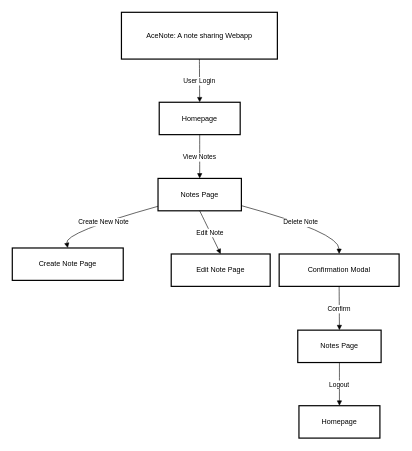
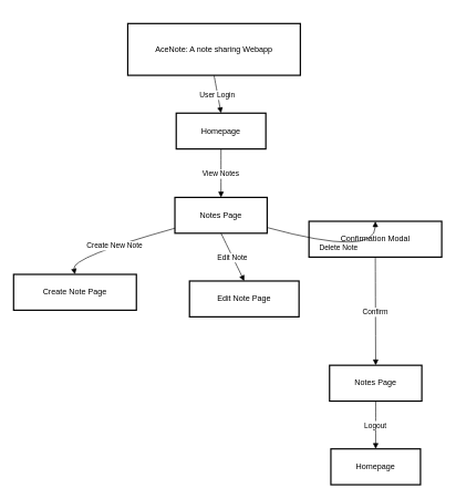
  <mxCell id="0" />
  <mxCell id="1" parent="0" />
- <mxCell id="2" value="AceNote: A note sharing Webapp" style="whiteSpace=wrap;strokeWidth=2;" vertex="1" parent="1"><mxGeometry x="202" y="20" width="260" height="78" as="geometry" /></mxCell>
+ <mxCell id="2" value="AceNote: A note sharing Webapp" style="whiteSpace=wrap;strokeWidth=2;" vertex="1" parent="1"><mxGeometry x="192" y="35" width="260" height="78" as="geometry" /></mxCell>
  <mxCell id="3" value="Homepage" style="whiteSpace=wrap;strokeWidth=2;" vertex="1" parent="1"><mxGeometry x="265" y="170" width="135" height="54" as="geometry" /></mxCell>
  <mxCell id="4" value="Notes Page" style="whiteSpace=wrap;strokeWidth=2;" vertex="1" parent="1"><mxGeometry x="263" y="297" width="139" height="54" as="geometry" /></mxCell>
  <mxCell id="5" value="Create Note Page" style="whiteSpace=wrap;strokeWidth=2;" vertex="1" parent="1"><mxGeometry x="20" y="413" width="185" height="54" as="geometry" /></mxCell>
  <mxCell id="6" value="Edit Note Page" style="whiteSpace=wrap;strokeWidth=2;" vertex="1" parent="1"><mxGeometry x="285" y="423" width="165" height="54" as="geometry" /></mxCell>
- <mxCell id="7" value="Confirmation Modal" style="whiteSpace=wrap;strokeWidth=2;" vertex="1" parent="1"><mxGeometry x="465" y="423" width="200" height="54" as="geometry" /></mxCell>
+ <mxCell id="7" value="Confirmation Modal" style="whiteSpace=wrap;strokeWidth=2;" vertex="1" parent="1"><mxGeometry x="465" y="333" width="200" height="54" as="geometry" /></mxCell>
  <mxCell id="8" value="Notes Page" style="whiteSpace=wrap;strokeWidth=2;" vertex="1" parent="1"><mxGeometry x="496" y="550" width="139" height="54" as="geometry" /></mxCell>
  <mxCell id="9" value="Homepage" style="whiteSpace=wrap;strokeWidth=2;" vertex="1" parent="1"><mxGeometry x="498" y="676" width="135" height="54" as="geometry" /></mxCell>
  <mxCell id="10" value="User Login" style="curved=1;startArrow=none;endArrow=block;exitX=0.5;exitY=1;entryX=0.5;entryY=0.01;" edge="1" parent="1" source="2" target="3"><mxGeometry relative="1" as="geometry"><Array as="points" /></mxGeometry></mxCell>
  <mxCell id="11" value="View Notes" style="curved=1;startArrow=none;endArrow=block;exitX=0.5;exitY=1.01;entryX=0.5;entryY=0;" edge="1" parent="1" source="3" target="4"><mxGeometry relative="1" as="geometry"><Array as="points" /></mxGeometry></mxCell>
  <mxCell id="12" value="Create New Note" style="curved=1;startArrow=none;endArrow=block;exitX=0;exitY=0.86;entryX=0.5;entryY=0;" edge="1" parent="1" source="4" target="5"><mxGeometry relative="1" as="geometry"><Array as="points"><mxPoint x="107" y="387" /></Array></mxGeometry></mxCell>
  <mxCell id="13" value="Edit Note" style="curved=1;startArrow=none;endArrow=block;exitX=0.5;exitY=1;entryX=0.5;entryY=0;" edge="1" parent="1" source="4" target="6"><mxGeometry relative="1" as="geometry"><Array as="points" /></mxGeometry></mxCell>
  <mxCell id="14" value="Delete Note" style="curved=1;startArrow=none;endArrow=block;exitX=1;exitY=0.84;entryX=0.5;entryY=0;" edge="1" parent="1" source="4" target="7"><mxGeometry relative="1" as="geometry"><Array as="points"><mxPoint x="565" y="387" /></Array></mxGeometry></mxCell>
  <mxCell id="15" value="Confirm" style="curved=1;startArrow=none;endArrow=block;exitX=0.5;exitY=1;entryX=0.5;entryY=-0.01;" edge="1" parent="1" source="7" target="8"><mxGeometry relative="1" as="geometry"><Array as="points" /></mxGeometry></mxCell>
  <mxCell id="16" value="Logout" style="curved=1;startArrow=none;endArrow=block;exitX=0.5;exitY=0.99;entryX=0.5;entryY=0;" edge="1" parent="1" source="8" target="9"><mxGeometry relative="1" as="geometry"><Array as="points" /></mxGeometry></mxCell>
